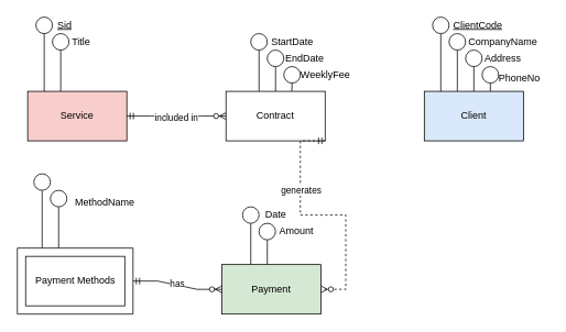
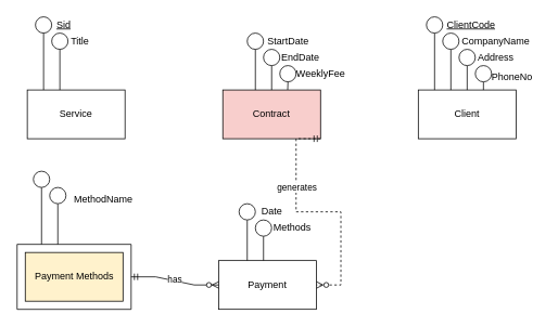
  <mxCell id="0" />
  <mxCell id="1" parent="0" />
- <mxCell id="2" value="Service" style="rounded=0;whiteSpace=wrap;html=1;fillColor=#f8cecc;" parent="1" vertex="1"><mxGeometry x="33" y="110" width="120" height="60" as="geometry" /></mxCell>
- <mxCell id="3" value="Payment" style="rounded=0;whiteSpace=wrap;html=1;fillColor=#d5e8d4;" parent="1" vertex="1"><mxGeometry x="268" y="320" width="120" height="60" as="geometry" /></mxCell>
- <mxCell id="4" value="Contract" style="rounded=0;whiteSpace=wrap;html=1;" parent="1" vertex="1"><mxGeometry x="273" y="110" width="120" height="60" as="geometry" /></mxCell>
- <mxCell id="5" value="Client" style="rounded=0;whiteSpace=wrap;html=1;fillColor=#dae8fc;" parent="1" vertex="1"><mxGeometry x="513" y="110" width="120" height="60" as="geometry" /></mxCell>
- <mxCell id="6" value="Payment Methods" style="rounded=0;whiteSpace=wrap;html=1;" parent="1" vertex="1"><mxGeometry x="30.5" y="310" width="120" height="60" as="geometry" /></mxCell>
+ <mxCell id="2" value="Service" style="rounded=0;whiteSpace=wrap;html=1;" parent="1" vertex="1"><mxGeometry x="33" y="110" width="120" height="60" as="geometry" /></mxCell>
+ <mxCell id="3" value="Payment" style="rounded=0;whiteSpace=wrap;html=1;" parent="1" vertex="1"><mxGeometry x="268" y="320" width="120" height="60" as="geometry" /></mxCell>
+ <mxCell id="4" value="Contract" style="rounded=0;whiteSpace=wrap;html=1;fillColor=#f8cecc;" parent="1" vertex="1"><mxGeometry x="273" y="110" width="120" height="60" as="geometry" /></mxCell>
+ <mxCell id="5" value="Client" style="rounded=0;whiteSpace=wrap;html=1;" parent="1" vertex="1"><mxGeometry x="513" y="110" width="120" height="60" as="geometry" /></mxCell>
+ <mxCell id="6" value="Payment Methods" style="rounded=0;whiteSpace=wrap;html=1;fillColor=#fff2cc;" parent="1" vertex="1"><mxGeometry x="30.5" y="310" width="120" height="60" as="geometry" /></mxCell>
  <mxCell id="7" value="" style="swimlane;startSize=0;" parent="1" vertex="1"><mxGeometry x="20.5" y="300" width="140" height="80" as="geometry" /></mxCell>
  <mxCell id="8" value="" style="endArrow=none;html=1;rounded=0;entryX=0.5;entryY=1;entryDx=0;entryDy=0;" parent="1" target="9" edge="1"><mxGeometry width="50" height="50" relative="1" as="geometry"><mxPoint x="53" y="110" as="sourcePoint" /><mxPoint x="53" y="50" as="targetPoint" /></mxGeometry></mxCell>
  <mxCell id="9" value="" style="ellipse;whiteSpace=wrap;html=1;aspect=fixed;" parent="1" vertex="1"><mxGeometry x="43" y="20" width="20" height="20" as="geometry" /></mxCell>
  <mxCell id="10" value="" style="endArrow=none;html=1;rounded=0;entryX=0.5;entryY=1;entryDx=0;entryDy=0;" parent="1" target="11" edge="1"><mxGeometry width="50" height="50" relative="1" as="geometry"><mxPoint x="73" y="110" as="sourcePoint" /><mxPoint x="73" y="70" as="targetPoint" /></mxGeometry></mxCell>
  <mxCell id="11" value="" style="ellipse;whiteSpace=wrap;html=1;aspect=fixed;" parent="1" vertex="1"><mxGeometry x="63" y="40" width="20" height="20" as="geometry" /></mxCell>
  <mxCell id="12" value="&lt;u&gt;Sid&lt;/u&gt;" style="text;html=1;align=center;verticalAlign=middle;whiteSpace=wrap;rounded=0;" parent="1" vertex="1"><mxGeometry x="53" y="20" width="50" height="20" as="geometry" /></mxCell>
  <mxCell id="13" value="" style="endArrow=none;html=1;rounded=0;entryX=0.5;entryY=1;entryDx=0;entryDy=0;" parent="1" target="14" edge="1"><mxGeometry width="50" height="50" relative="1" as="geometry"><mxPoint x="313" y="110" as="sourcePoint" /><mxPoint x="313" y="70" as="targetPoint" /></mxGeometry></mxCell>
  <mxCell id="14" value="" style="ellipse;whiteSpace=wrap;html=1;aspect=fixed;" parent="1" vertex="1"><mxGeometry x="303" y="40" width="20" height="20" as="geometry" /></mxCell>
  <mxCell id="15" value="" style="endArrow=none;html=1;rounded=0;entryX=0.5;entryY=1;entryDx=0;entryDy=0;" parent="1" target="16" edge="1"><mxGeometry width="50" height="50" relative="1" as="geometry"><mxPoint x="333" y="110" as="sourcePoint" /><mxPoint x="333" y="90" as="targetPoint" /></mxGeometry></mxCell>
  <mxCell id="16" value="" style="ellipse;whiteSpace=wrap;html=1;aspect=fixed;" parent="1" vertex="1"><mxGeometry x="323" y="60" width="20" height="20" as="geometry" /></mxCell>
  <mxCell id="17" value="" style="endArrow=none;html=1;rounded=0;entryX=0.5;entryY=1;entryDx=0;entryDy=0;" parent="1" target="18" edge="1"><mxGeometry width="50" height="50" relative="1" as="geometry"><mxPoint x="533" y="110" as="sourcePoint" /><mxPoint x="533" y="50" as="targetPoint" /></mxGeometry></mxCell>
  <mxCell id="18" value="" style="ellipse;whiteSpace=wrap;html=1;aspect=fixed;" parent="1" vertex="1"><mxGeometry x="523" y="20" width="20" height="20" as="geometry" /></mxCell>
  <mxCell id="19" value="" style="endArrow=none;html=1;rounded=0;entryX=0.5;entryY=1;entryDx=0;entryDy=0;" parent="1" target="20" edge="1"><mxGeometry width="50" height="50" relative="1" as="geometry"><mxPoint x="553" y="110" as="sourcePoint" /><mxPoint x="553" y="70" as="targetPoint" /></mxGeometry></mxCell>
  <mxCell id="20" value="" style="ellipse;whiteSpace=wrap;html=1;aspect=fixed;" parent="1" vertex="1"><mxGeometry x="543" y="40" width="20" height="20" as="geometry" /></mxCell>
  <mxCell id="21" value="" style="endArrow=none;html=1;rounded=0;entryX=0.5;entryY=1;entryDx=0;entryDy=0;" parent="1" target="22" edge="1"><mxGeometry width="50" height="50" relative="1" as="geometry"><mxPoint x="573" y="110" as="sourcePoint" /><mxPoint x="573" y="90" as="targetPoint" /></mxGeometry></mxCell>
  <mxCell id="22" value="" style="ellipse;whiteSpace=wrap;html=1;aspect=fixed;" parent="1" vertex="1"><mxGeometry x="563" y="60" width="20" height="20" as="geometry" /></mxCell>
  <mxCell id="23" value="" style="endArrow=none;html=1;rounded=0;" parent="1" edge="1"><mxGeometry width="50" height="50" relative="1" as="geometry"><mxPoint x="593" y="110" as="sourcePoint" /><mxPoint x="593" y="100" as="targetPoint" /></mxGeometry></mxCell>
  <mxCell id="24" value="" style="ellipse;whiteSpace=wrap;html=1;aspect=fixed;" parent="1" vertex="1"><mxGeometry x="583" y="80" width="20" height="20" as="geometry" /></mxCell>
  <mxCell id="25" value="&lt;u&gt;ClientCode&lt;/u&gt;" style="text;html=1;align=center;verticalAlign=middle;whiteSpace=wrap;rounded=0;" parent="1" vertex="1"><mxGeometry x="553" y="20" width="50" height="20" as="geometry" /></mxCell>
  <mxCell id="26" value="" style="endArrow=none;html=1;rounded=0;entryX=0.5;entryY=1;entryDx=0;entryDy=0;" parent="1" target="27" edge="1"><mxGeometry width="50" height="50" relative="1" as="geometry"><mxPoint x="50.5" y="300" as="sourcePoint" /><mxPoint x="50.5" y="240" as="targetPoint" /></mxGeometry></mxCell>
  <mxCell id="27" value="" style="ellipse;whiteSpace=wrap;html=1;aspect=fixed;" parent="1" vertex="1"><mxGeometry x="40.5" y="210" width="20" height="20" as="geometry" /></mxCell>
  <mxCell id="28" value="" style="endArrow=none;html=1;rounded=0;entryX=0.5;entryY=1;entryDx=0;entryDy=0;" parent="1" target="29" edge="1"><mxGeometry width="50" height="50" relative="1" as="geometry"><mxPoint x="70.5" y="300" as="sourcePoint" /><mxPoint x="70.5" y="260" as="targetPoint" /></mxGeometry></mxCell>
  <mxCell id="29" value="" style="ellipse;whiteSpace=wrap;html=1;aspect=fixed;" parent="1" vertex="1"><mxGeometry x="60.5" y="230" width="20" height="20" as="geometry" /></mxCell>
  <mxCell id="30" value="" style="endArrow=none;html=1;rounded=0;entryX=0.5;entryY=1;entryDx=0;entryDy=0;" parent="1" target="31" edge="1"><mxGeometry width="50" height="50" relative="1" as="geometry"><mxPoint x="303" y="320" as="sourcePoint" /><mxPoint x="303" y="280" as="targetPoint" /></mxGeometry></mxCell>
  <mxCell id="31" value="" style="ellipse;whiteSpace=wrap;html=1;aspect=fixed;" parent="1" vertex="1"><mxGeometry x="293" y="250" width="20" height="20" as="geometry" /></mxCell>
  <mxCell id="32" value="" style="endArrow=none;html=1;rounded=0;entryX=0.5;entryY=1;entryDx=0;entryDy=0;" parent="1" target="33" edge="1"><mxGeometry width="50" height="50" relative="1" as="geometry"><mxPoint x="323" y="320" as="sourcePoint" /><mxPoint x="323" y="300" as="targetPoint" /></mxGeometry></mxCell>
  <mxCell id="33" value="" style="ellipse;whiteSpace=wrap;html=1;aspect=fixed;" parent="1" vertex="1"><mxGeometry x="313" y="270" width="20" height="20" as="geometry" /></mxCell>
  <mxCell id="34" value="Title" style="text;html=1;align=center;verticalAlign=middle;whiteSpace=wrap;rounded=0;" parent="1" vertex="1"><mxGeometry x="73" y="40" width="50" height="20" as="geometry" /></mxCell>
  <mxCell id="35" value="StartDate" style="text;html=1;align=center;verticalAlign=middle;resizable=0;points=[];autosize=1;strokeColor=none;fillColor=none;" parent="1" vertex="1"><mxGeometry x="318" y="35" width="70" height="30" as="geometry" /></mxCell>
  <mxCell id="36" value="EndDate" style="text;html=1;align=center;verticalAlign=middle;resizable=0;points=[];autosize=1;strokeColor=none;fillColor=none;" parent="1" vertex="1"><mxGeometry x="333" y="55" width="70" height="30" as="geometry" /></mxCell>
  <mxCell id="37" value="" style="ellipse;whiteSpace=wrap;html=1;aspect=fixed;" parent="1" vertex="1"><mxGeometry x="343" y="80" width="20" height="20" as="geometry" /></mxCell>
  <mxCell id="38" value="" style="endArrow=none;html=1;rounded=0;entryX=0.5;entryY=1;entryDx=0;entryDy=0;exitX=0.664;exitY=-0.003;exitDx=0;exitDy=0;exitPerimeter=0;" parent="1" source="4" target="37" edge="1"><mxGeometry width="50" height="50" relative="1" as="geometry"><mxPoint x="343" y="120" as="sourcePoint" /><mxPoint x="343" y="90" as="targetPoint" /></mxGeometry></mxCell>
  <mxCell id="39" value="WeeklyFee" style="text;html=1;align=center;verticalAlign=middle;resizable=0;points=[];autosize=1;strokeColor=none;fillColor=none;" parent="1" vertex="1"><mxGeometry x="353" y="75" width="80" height="30" as="geometry" /></mxCell>
  <mxCell id="40" value="CompanyName" style="text;html=1;align=center;verticalAlign=middle;resizable=0;points=[];autosize=1;strokeColor=none;fillColor=none;" parent="1" vertex="1"><mxGeometry x="553" y="35" width="110" height="30" as="geometry" /></mxCell>
  <mxCell id="41" value="Address" style="text;html=1;align=center;verticalAlign=middle;resizable=0;points=[];autosize=1;strokeColor=none;fillColor=none;" parent="1" vertex="1"><mxGeometry x="573" y="55" width="70" height="30" as="geometry" /></mxCell>
  <mxCell id="42" value="PhoneNo" style="text;html=1;align=center;verticalAlign=middle;resizable=0;points=[];autosize=1;strokeColor=none;fillColor=none;" parent="1" vertex="1"><mxGeometry x="593" y="80" width="70" height="30" as="geometry" /></mxCell>
  <mxCell id="43" value="Date" style="text;html=1;align=center;verticalAlign=middle;resizable=0;points=[];autosize=1;strokeColor=none;fillColor=none;" parent="1" vertex="1"><mxGeometry x="308" y="245" width="50" height="30" as="geometry" /></mxCell>
- <mxCell id="44" value="Amount" style="text;html=1;align=center;verticalAlign=middle;resizable=0;points=[];autosize=1;strokeColor=none;fillColor=none;" parent="1" vertex="1"><mxGeometry x="328" y="265" width="60" height="30" as="geometry" /></mxCell>
+ <mxCell id="44" value="Methods" style="text;html=1;align=center;verticalAlign=middle;resizable=0;points=[];autosize=1;strokeColor=none;fillColor=none;" parent="1" vertex="1"><mxGeometry x="328" y="265" width="60" height="30" as="geometry" /></mxCell>
  <mxCell id="45" value="MethodName" style="text;html=1;align=center;verticalAlign=middle;resizable=0;points=[];autosize=1;strokeColor=none;fillColor=none;" parent="1" vertex="1"><mxGeometry x="75.5" y="230" width="100" height="30" as="geometry" /></mxCell>
- <mxCell id="46" value="" style="edgeStyle=entityRelationEdgeStyle;fontSize=12;html=1;endArrow=ERzeroToMany;startArrow=ERmandOne;rounded=0;exitX=1;exitY=0.5;exitDx=0;exitDy=0;entryX=0;entryY=0.5;entryDx=0;entryDy=0;" parent="1" source="2" target="4" edge="1"><mxGeometry width="100" height="100" relative="1" as="geometry"><mxPoint x="153" y="360" as="sourcePoint" /><mxPoint x="253" y="260" as="targetPoint" /></mxGeometry></mxCell>
- <mxCell id="47" value="included in" style="edgeLabel;html=1;align=center;verticalAlign=middle;resizable=0;points=[];" vertex="1" connectable="0" parent="46"><mxGeometry x="-0.017" y="-1" relative="1" as="geometry"><mxPoint as="offset" /></mxGeometry></mxCell>
  <mxCell id="48" value="" style="edgeStyle=entityRelationEdgeStyle;fontSize=12;html=1;endArrow=ERzeroToMany;startArrow=ERmandOne;rounded=0;exitX=1;exitY=1;exitDx=0;exitDy=0;entryX=1;entryY=0.5;entryDx=0;entryDy=0;dashed=1;" parent="1" source="4" target="3" edge="1"><mxGeometry width="100" height="100" relative="1" as="geometry"><mxPoint x="153" y="360" as="sourcePoint" /><mxPoint x="423" y="320" as="targetPoint" /></mxGeometry></mxCell>
  <mxCell id="49" value="generates" style="edgeLabel;html=1;align=center;verticalAlign=middle;resizable=0;points=[];" vertex="1" connectable="0" parent="48"><mxGeometry x="-0.397" relative="1" as="geometry"><mxPoint as="offset" /></mxGeometry></mxCell>
  <mxCell id="50" value="" style="edgeStyle=entityRelationEdgeStyle;fontSize=12;html=1;endArrow=ERzeroToMany;startArrow=ERmandOne;rounded=0;exitX=1;exitY=0.5;exitDx=0;exitDy=0;entryX=0;entryY=0.5;entryDx=0;entryDy=0;" parent="1" source="7" target="3" edge="1"><mxGeometry width="100" height="100" relative="1" as="geometry"><mxPoint x="153" y="360" as="sourcePoint" /><mxPoint x="223" y="500" as="targetPoint" /></mxGeometry></mxCell>
  <mxCell id="51" value="has" style="edgeLabel;html=1;align=center;verticalAlign=middle;resizable=0;points=[];" vertex="1" connectable="0" parent="50"><mxGeometry x="-0.026" y="1" relative="1" as="geometry"><mxPoint as="offset" /></mxGeometry></mxCell>
